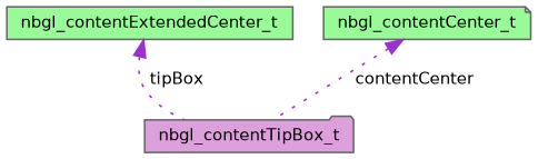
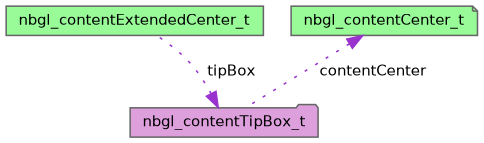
  digraph {
    node [color=gray40 fillcolor=palegreen fontname=Helvetica fontsize=10 style=filled]
    edge [color=darkorchid3 dir=back fontname=Helvetica fontsize=10 labelfontname=Helvetica labelfontsize=10 style=dotted]
    n1 [fontcolor=black height=0.2 label=nbgl_contentExtendedCenter_t shape=box width=0.4]
    n2 [height=0.2 label=nbgl_contentCenter_t shape=note width=0.4]
    n3 [fillcolor=plum height=0.2 label=nbgl_contentTipBox_t shape=folder width=0.4]
    n2 -> n3 [label=" contentCenter"]
-   n1 -> n3 [label=" tipBox"]
+   n3 -> n1 [label=" tipBox"]
  }
